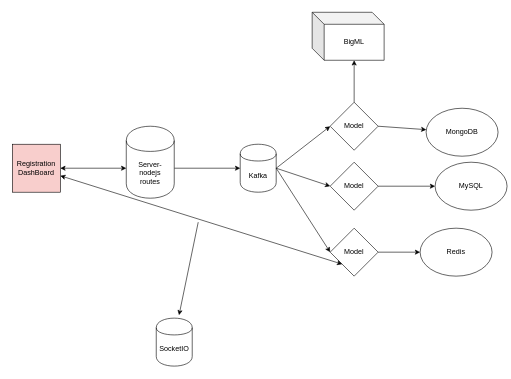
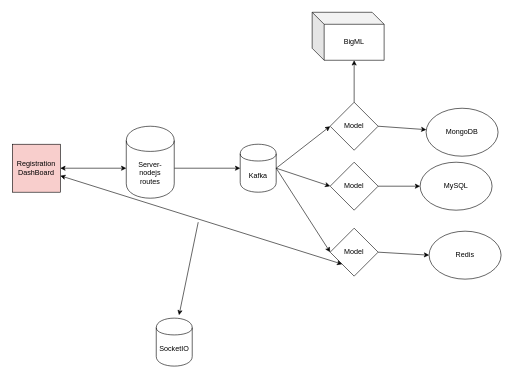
  <mxCell id="0" />
  <mxCell id="1" parent="0" />
  <mxCell id="2" value="Registration&lt;br&gt;DashBoard" style="whiteSpace=wrap;html=1;aspect=fixed;fillColor=#f8cecc;" vertex="1" parent="1"><mxGeometry x="20" y="240" width="80" height="80" as="geometry" /></mxCell>
  <mxCell id="3" value="" style="endArrow=classic;startArrow=classic;html=1;entryX=0;entryY=0.5;entryDx=0;entryDy=0;exitX=1;exitY=0.5;exitDx=0;exitDy=0;" edge="1" parent="1" source="2"><mxGeometry width="50" height="50" relative="1" as="geometry"><mxPoint x="10" y="480" as="sourcePoint" /><mxPoint x="210" y="280" as="targetPoint" /></mxGeometry></mxCell>
  <mxCell id="4" value="&lt;span style=&quot;text-align: left&quot;&gt;Kafka&lt;/span&gt;" style="shape=cylinder;whiteSpace=wrap;html=1;boundedLbl=1;backgroundOutline=1;" vertex="1" parent="1"><mxGeometry x="400" y="240" width="60" height="80" as="geometry" /></mxCell>
- <mxCell id="5" value="MySQL" style="ellipse;whiteSpace=wrap;html=1;" vertex="1" parent="1"><mxGeometry x="725" y="270" width="120" height="80" as="geometry" /></mxCell>
- <mxCell id="6" value="Redis" style="ellipse;whiteSpace=wrap;html=1;" vertex="1" parent="1"><mxGeometry x="700" y="380" width="120" height="80" as="geometry" /></mxCell>
+ <mxCell id="5" value="MySQL" style="ellipse;whiteSpace=wrap;html=1;" vertex="1" parent="1"><mxGeometry x="700" y="270" width="120" height="80" as="geometry" /></mxCell>
+ <mxCell id="6" value="Redis" style="ellipse;whiteSpace=wrap;html=1;" vertex="1" parent="1"><mxGeometry x="715" y="385" width="120" height="80" as="geometry" /></mxCell>
  <mxCell id="7" value="MongoDB" style="ellipse;whiteSpace=wrap;html=1;" vertex="1" parent="1"><mxGeometry x="710" y="180" width="120" height="80" as="geometry" /></mxCell>
  <mxCell id="8" value="" style="endArrow=classic;html=1;exitX=1;exitY=0.5;exitDx=0;exitDy=0;" edge="1" parent="1" target="4"><mxGeometry width="50" height="50" relative="1" as="geometry"><mxPoint x="290" y="280" as="sourcePoint" /><mxPoint x="70" y="510" as="targetPoint" /></mxGeometry></mxCell>
  <mxCell id="9" value="" style="endArrow=classic;html=1;entryX=0;entryY=0.5;entryDx=0;entryDy=0;exitX=1;exitY=0.5;exitDx=0;exitDy=0;" edge="1" parent="1" source="12" target="6"><mxGeometry width="50" height="50" relative="1" as="geometry"><mxPoint x="650" y="590" as="sourcePoint" /><mxPoint x="690" y="580" as="targetPoint" /></mxGeometry></mxCell>
  <mxCell id="10" value="" style="endArrow=classic;html=1;entryX=0;entryY=0.5;entryDx=0;entryDy=0;exitX=1;exitY=0.5;exitDx=0;exitDy=0;" edge="1" parent="1" source="11" target="5"><mxGeometry width="50" height="50" relative="1" as="geometry"><mxPoint x="610" y="500" as="sourcePoint" /><mxPoint x="140" y="570" as="targetPoint" /></mxGeometry></mxCell>
  <mxCell id="11" value="Model" style="rhombus;whiteSpace=wrap;html=1;" vertex="1" parent="1"><mxGeometry x="550" y="270" width="80" height="80" as="geometry" /></mxCell>
  <mxCell id="12" value="Model" style="rhombus;whiteSpace=wrap;html=1;" vertex="1" parent="1"><mxGeometry x="550" y="380" width="80" height="80" as="geometry" /></mxCell>
  <mxCell id="13" value="" style="endArrow=classic;html=1;entryX=0;entryY=0.5;entryDx=0;entryDy=0;exitX=1;exitY=0.5;exitDx=0;exitDy=0;" edge="1" parent="1" source="4" target="11"><mxGeometry width="50" height="50" relative="1" as="geometry"><mxPoint x="20" y="560" as="sourcePoint" /><mxPoint x="70" y="510" as="targetPoint" /></mxGeometry></mxCell>
  <mxCell id="14" value="" style="endArrow=classic;html=1;entryX=0;entryY=0.5;entryDx=0;entryDy=0;" edge="1" parent="1" target="12"><mxGeometry width="50" height="50" relative="1" as="geometry"><mxPoint x="460" y="280" as="sourcePoint" /><mxPoint x="560" y="455" as="targetPoint" /></mxGeometry></mxCell>
  <mxCell id="15" value="" style="endArrow=classic;html=1;exitX=1;exitY=0.5;exitDx=0;exitDy=0;entryX=0;entryY=0.5;entryDx=0;entryDy=0;" edge="1" parent="1" source="4" target="16"><mxGeometry width="50" height="50" relative="1" as="geometry"><mxPoint x="470" y="280" as="sourcePoint" /><mxPoint x="600" y="120" as="targetPoint" /></mxGeometry></mxCell>
  <mxCell id="16" value="Model" style="rhombus;whiteSpace=wrap;html=1;" vertex="1" parent="1"><mxGeometry x="550" y="170" width="80" height="80" as="geometry" /></mxCell>
  <mxCell id="17" value="BigML" style="shape=cube;whiteSpace=wrap;html=1;boundedLbl=1;backgroundOutline=1;darkOpacity=0.05;darkOpacity2=0.1;" vertex="1" parent="1"><mxGeometry x="520" y="20" width="120" height="80" as="geometry" /></mxCell>
  <mxCell id="18" value="" style="endArrow=classic;html=1;exitX=0.5;exitY=0;exitDx=0;exitDy=0;entryX=0;entryY=0;entryDx=70;entryDy=80;entryPerimeter=0;" edge="1" parent="1" source="16" target="17"><mxGeometry width="50" height="50" relative="1" as="geometry"><mxPoint x="580" y="150" as="sourcePoint" /><mxPoint x="630" y="100" as="targetPoint" /></mxGeometry></mxCell>
  <mxCell id="19" value="" style="endArrow=classic;html=1;exitX=1;exitY=0.5;exitDx=0;exitDy=0;" edge="1" parent="1" source="16" target="7"><mxGeometry width="50" height="50" relative="1" as="geometry"><mxPoint x="630" y="350" as="sourcePoint" /><mxPoint x="700" y="350" as="targetPoint" /></mxGeometry></mxCell>
  <mxCell id="20" value="" style="endArrow=classic;startArrow=classic;html=1;entryX=0;entryY=1;entryDx=0;entryDy=0;" edge="1" parent="1" source="2" target="12"><mxGeometry width="50" height="50" relative="1" as="geometry"><mxPoint x="20" y="530" as="sourcePoint" /><mxPoint x="70" y="480" as="targetPoint" /></mxGeometry></mxCell>
  <mxCell id="21" value="&lt;span style=&quot;white-space: normal&quot;&gt;SocketIO&lt;/span&gt;" style="shape=cylinder;whiteSpace=wrap;html=1;boundedLbl=1;backgroundOutline=1;" vertex="1" parent="1"><mxGeometry x="260" y="530" width="60" height="80" as="geometry" /></mxCell>
  <mxCell id="22" value="&lt;span style=&quot;white-space: normal&quot;&gt;Server- nodejs&lt;/span&gt;&lt;br style=&quot;white-space: normal&quot;&gt;&lt;span style=&quot;white-space: normal&quot;&gt;routes&lt;/span&gt;" style="shape=cylinder;whiteSpace=wrap;html=1;boundedLbl=1;backgroundOutline=1;" vertex="1" parent="1"><mxGeometry x="210" y="210" width="80" height="120" as="geometry" /></mxCell>
  <mxCell id="23" value="" style="endArrow=classic;html=1;entryX=0.633;entryY=-0.062;entryDx=0;entryDy=0;entryPerimeter=0;" edge="1" parent="1" target="21"><mxGeometry width="50" height="50" relative="1" as="geometry"><mxPoint x="330" y="370" as="sourcePoint" /><mxPoint x="70" y="630" as="targetPoint" /></mxGeometry></mxCell>
